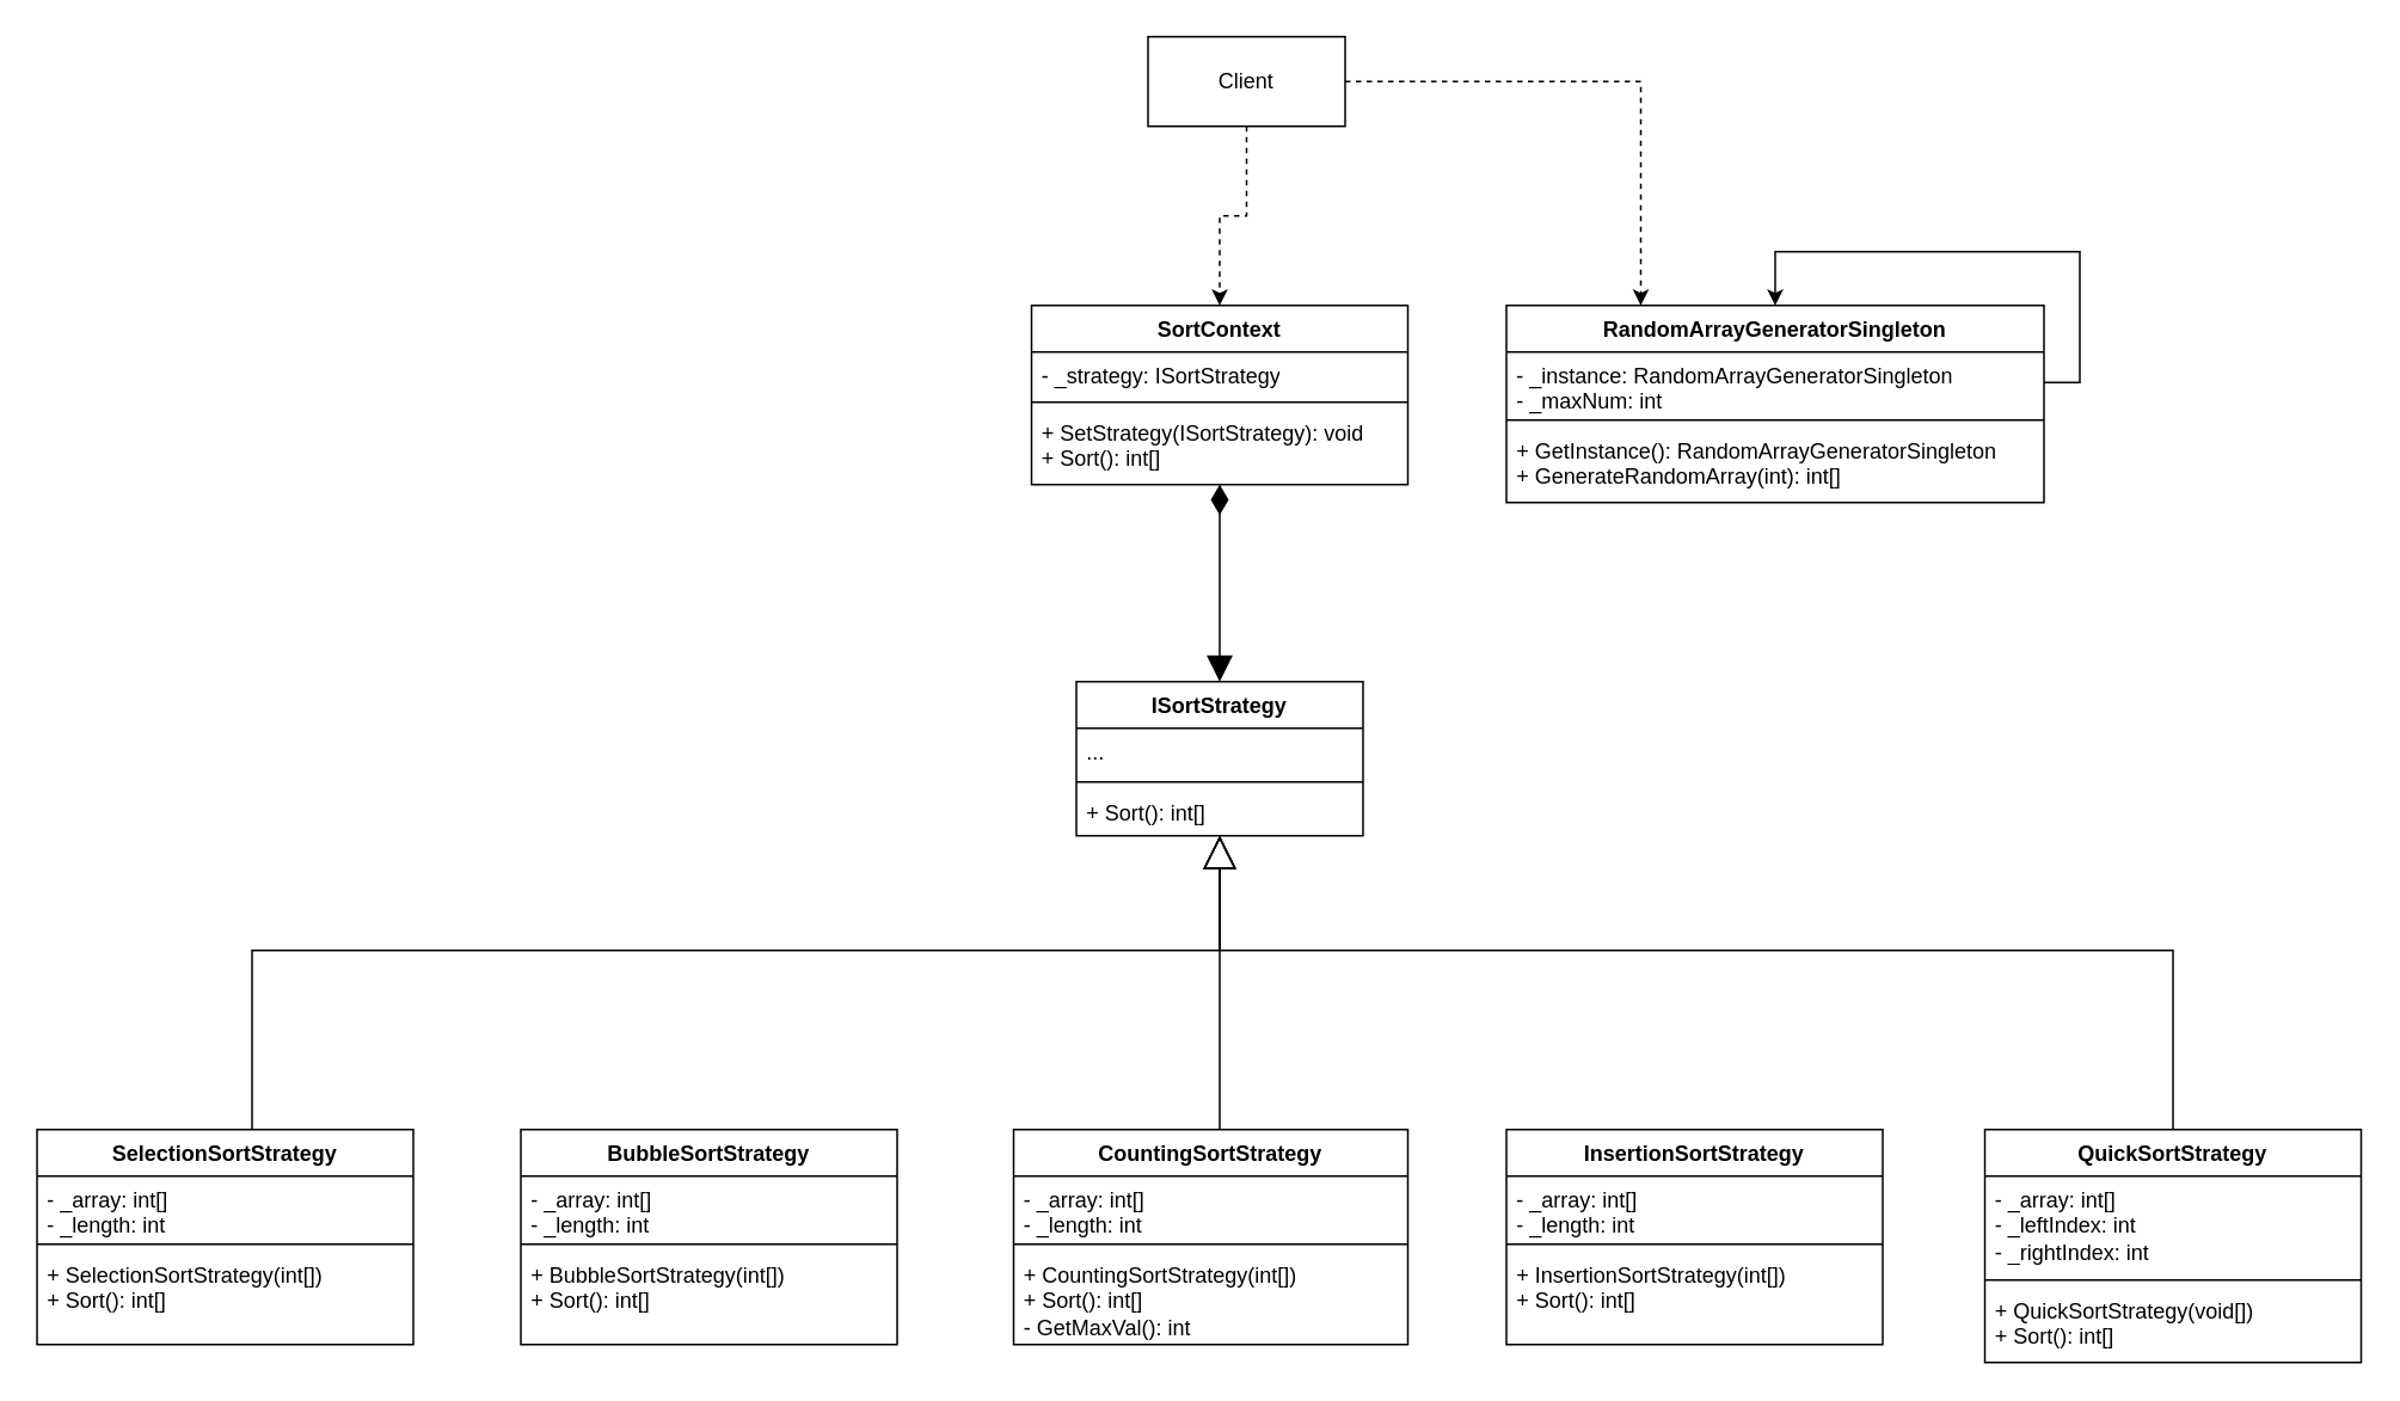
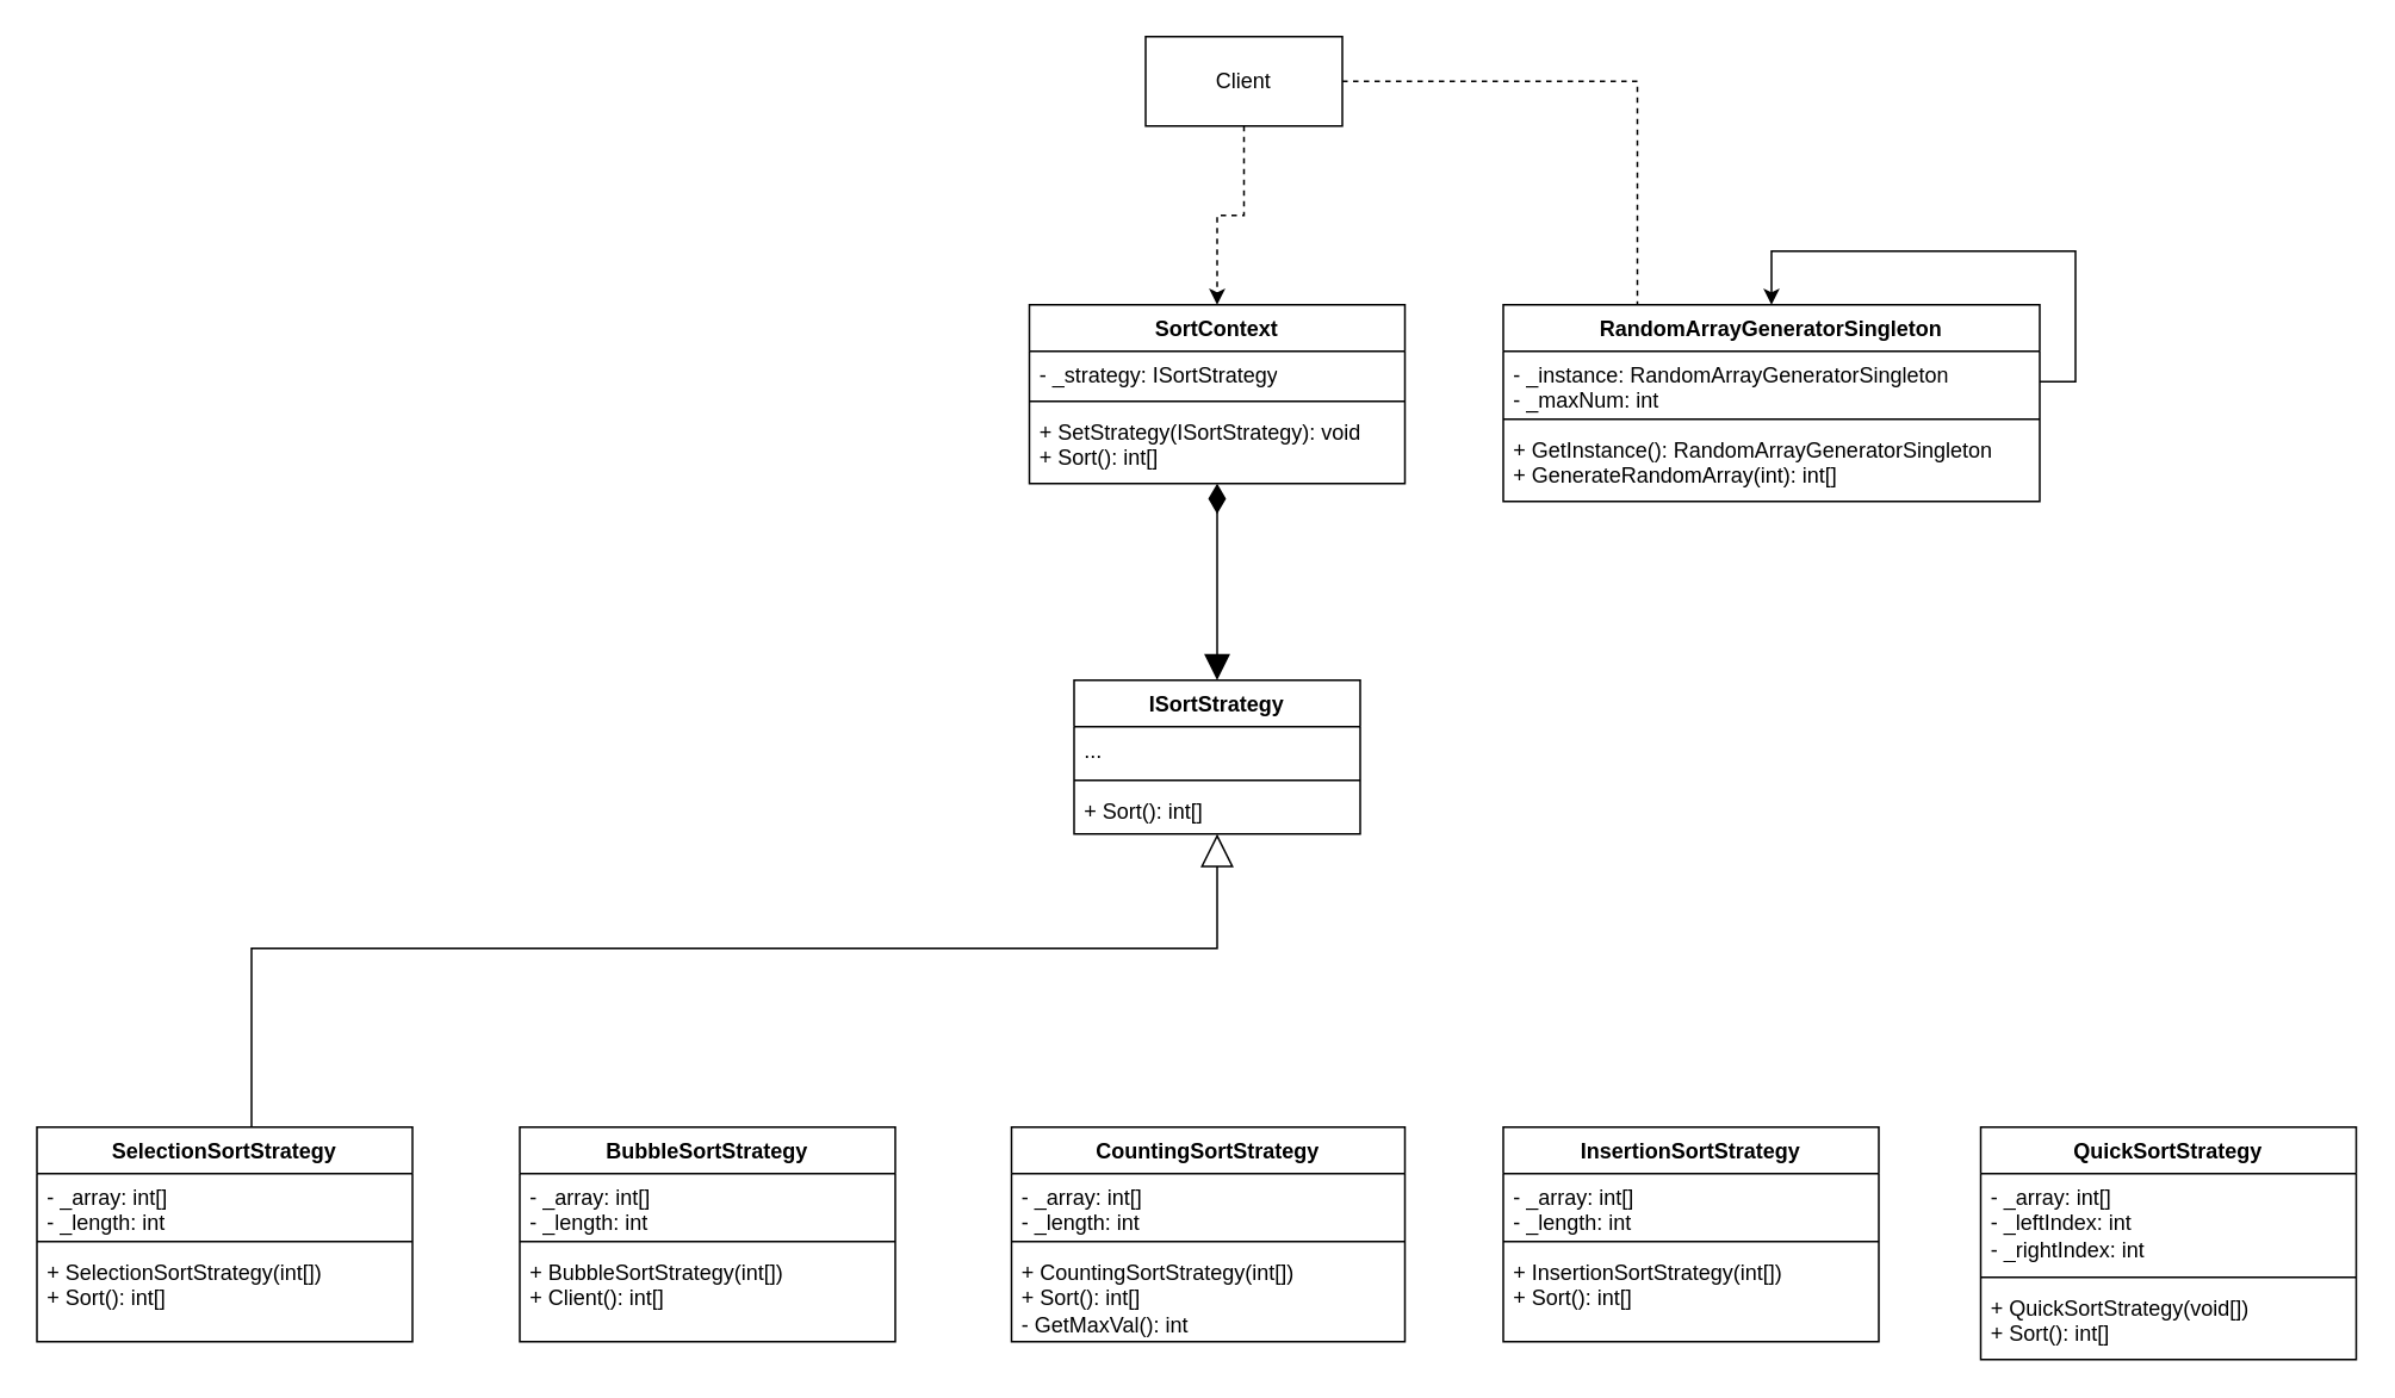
  <mxCell id="0" />
  <mxCell id="1" parent="0" />
  <mxCell id="2" value="BubbleSortStrategy" style="swimlane;fontStyle=1;align=center;verticalAlign=top;childLayout=stackLayout;horizontal=1;startSize=26;horizontalStack=0;resizeParent=1;resizeParentMax=0;resizeLast=0;collapsible=1;marginBottom=0;whiteSpace=wrap;html=1;" vertex="1" parent="1"><mxGeometry x="290" y="630" width="210" height="120" as="geometry" /></mxCell>
  <mxCell id="3" value="&lt;div&gt;-&amp;nbsp;_array:&amp;nbsp;int[]&lt;/div&gt;&lt;div&gt;- _length: int&lt;/div&gt;" style="text;strokeColor=none;fillColor=none;align=left;verticalAlign=top;spacingLeft=4;spacingRight=4;overflow=hidden;rotatable=0;points=[[0,0.5],[1,0.5]];portConstraint=eastwest;whiteSpace=wrap;html=1;" vertex="1" parent="2"><mxGeometry y="26" width="210" height="34" as="geometry" /></mxCell>
  <mxCell id="4" value="" style="line;strokeWidth=1;fillColor=none;align=left;verticalAlign=middle;spacingTop=-1;spacingLeft=3;spacingRight=3;rotatable=0;labelPosition=right;points=[];portConstraint=eastwest;strokeColor=inherit;" vertex="1" parent="2"><mxGeometry y="60" width="210" height="8" as="geometry" /></mxCell>
- <mxCell id="5" value="+ BubbleSortStrategy(int[])&lt;div&gt;+ Sort():&amp;nbsp;int[]&lt;/div&gt;" style="text;strokeColor=none;fillColor=none;align=left;verticalAlign=top;spacingLeft=4;spacingRight=4;overflow=hidden;rotatable=0;points=[[0,0.5],[1,0.5]];portConstraint=eastwest;whiteSpace=wrap;html=1;" vertex="1" parent="2"><mxGeometry y="68" width="210" height="52" as="geometry" /></mxCell>
+ <mxCell id="5" value="+ BubbleSortStrategy(int[])&lt;div&gt;+ Client():&amp;nbsp;int[]&lt;/div&gt;" style="text;strokeColor=none;fillColor=none;align=left;verticalAlign=top;spacingLeft=4;spacingRight=4;overflow=hidden;rotatable=0;points=[[0,0.5],[1,0.5]];portConstraint=eastwest;whiteSpace=wrap;html=1;" vertex="1" parent="2"><mxGeometry y="68" width="210" height="52" as="geometry" /></mxCell>
  <mxCell id="6" value="CountingSortStrategy" style="swimlane;fontStyle=1;align=center;verticalAlign=top;childLayout=stackLayout;horizontal=1;startSize=26;horizontalStack=0;resizeParent=1;resizeParentMax=0;resizeLast=0;collapsible=1;marginBottom=0;whiteSpace=wrap;html=1;" vertex="1" parent="1"><mxGeometry x="565" y="630" width="220" height="120" as="geometry" /></mxCell>
  <mxCell id="7" value="&lt;div&gt;-&amp;nbsp;_array:&amp;nbsp;int[]&lt;/div&gt;&lt;div&gt;- _length: int&lt;/div&gt;" style="text;strokeColor=none;fillColor=none;align=left;verticalAlign=top;spacingLeft=4;spacingRight=4;overflow=hidden;rotatable=0;points=[[0,0.5],[1,0.5]];portConstraint=eastwest;whiteSpace=wrap;html=1;" vertex="1" parent="6"><mxGeometry y="26" width="220" height="34" as="geometry" /></mxCell>
  <mxCell id="8" value="" style="line;strokeWidth=1;fillColor=none;align=left;verticalAlign=middle;spacingTop=-1;spacingLeft=3;spacingRight=3;rotatable=0;labelPosition=right;points=[];portConstraint=eastwest;strokeColor=inherit;" vertex="1" parent="6"><mxGeometry y="60" width="220" height="8" as="geometry" /></mxCell>
  <mxCell id="9" value="+ CountingSortStrategy(int[])&lt;div&gt;+ Sort():&amp;nbsp;int[]&lt;/div&gt;&lt;div&gt;-&amp;nbsp;GetMaxVal(): int&lt;/div&gt;" style="text;strokeColor=none;fillColor=none;align=left;verticalAlign=top;spacingLeft=4;spacingRight=4;overflow=hidden;rotatable=0;points=[[0,0.5],[1,0.5]];portConstraint=eastwest;whiteSpace=wrap;html=1;" vertex="1" parent="6"><mxGeometry y="68" width="220" height="52" as="geometry" /></mxCell>
  <mxCell id="10" value="InsertionSortStrategy" style="swimlane;fontStyle=1;align=center;verticalAlign=top;childLayout=stackLayout;horizontal=1;startSize=26;horizontalStack=0;resizeParent=1;resizeParentMax=0;resizeLast=0;collapsible=1;marginBottom=0;whiteSpace=wrap;html=1;" vertex="1" parent="1"><mxGeometry x="840" y="630" width="210" height="120" as="geometry" /></mxCell>
  <mxCell id="11" value="&lt;div&gt;-&amp;nbsp;_array:&amp;nbsp;int[]&lt;/div&gt;&lt;div&gt;- _length: int&lt;/div&gt;" style="text;strokeColor=none;fillColor=none;align=left;verticalAlign=top;spacingLeft=4;spacingRight=4;overflow=hidden;rotatable=0;points=[[0,0.5],[1,0.5]];portConstraint=eastwest;whiteSpace=wrap;html=1;" vertex="1" parent="10"><mxGeometry y="26" width="210" height="34" as="geometry" /></mxCell>
  <mxCell id="12" value="" style="line;strokeWidth=1;fillColor=none;align=left;verticalAlign=middle;spacingTop=-1;spacingLeft=3;spacingRight=3;rotatable=0;labelPosition=right;points=[];portConstraint=eastwest;strokeColor=inherit;" vertex="1" parent="10"><mxGeometry y="60" width="210" height="8" as="geometry" /></mxCell>
  <mxCell id="13" value="+ InsertionSortStrategy(int[])&lt;div&gt;+ Sort():&amp;nbsp;int[]&lt;/div&gt;" style="text;strokeColor=none;fillColor=none;align=left;verticalAlign=top;spacingLeft=4;spacingRight=4;overflow=hidden;rotatable=0;points=[[0,0.5],[1,0.5]];portConstraint=eastwest;whiteSpace=wrap;html=1;" vertex="1" parent="10"><mxGeometry y="68" width="210" height="52" as="geometry" /></mxCell>
  <mxCell id="14" value="QuickSortStrategy" style="swimlane;fontStyle=1;align=center;verticalAlign=top;childLayout=stackLayout;horizontal=1;startSize=26;horizontalStack=0;resizeParent=1;resizeParentMax=0;resizeLast=0;collapsible=1;marginBottom=0;whiteSpace=wrap;html=1;" vertex="1" parent="1"><mxGeometry x="1107" y="630" width="210" height="130" as="geometry" /></mxCell>
  <mxCell id="15" value="&lt;div&gt;-&amp;nbsp;_array:&amp;nbsp;int[]&lt;/div&gt;&lt;div&gt;- _leftIndex: int&lt;/div&gt;&lt;div&gt;-&amp;nbsp;_rightIndex: int&lt;/div&gt;" style="text;strokeColor=none;fillColor=none;align=left;verticalAlign=top;spacingLeft=4;spacingRight=4;overflow=hidden;rotatable=0;points=[[0,0.5],[1,0.5]];portConstraint=eastwest;whiteSpace=wrap;html=1;" vertex="1" parent="14"><mxGeometry y="26" width="210" height="54" as="geometry" /></mxCell>
  <mxCell id="16" value="" style="line;strokeWidth=1;fillColor=none;align=left;verticalAlign=middle;spacingTop=-1;spacingLeft=3;spacingRight=3;rotatable=0;labelPosition=right;points=[];portConstraint=eastwest;strokeColor=inherit;" vertex="1" parent="14"><mxGeometry y="80" width="210" height="8" as="geometry" /></mxCell>
  <mxCell id="17" value="+ QuickSortStrategy(void[])&lt;div&gt;+ Sort():&amp;nbsp;int[]&lt;/div&gt;" style="text;strokeColor=none;fillColor=none;align=left;verticalAlign=top;spacingLeft=4;spacingRight=4;overflow=hidden;rotatable=0;points=[[0,0.5],[1,0.5]];portConstraint=eastwest;whiteSpace=wrap;html=1;" vertex="1" parent="14"><mxGeometry y="88" width="210" height="42" as="geometry" /></mxCell>
  <mxCell id="18" value="SelectionSortStrategy" style="swimlane;fontStyle=1;align=center;verticalAlign=top;childLayout=stackLayout;horizontal=1;startSize=26;horizontalStack=0;resizeParent=1;resizeParentMax=0;resizeLast=0;collapsible=1;marginBottom=0;whiteSpace=wrap;html=1;" vertex="1" parent="1"><mxGeometry x="20" y="630" width="210" height="120" as="geometry" /></mxCell>
  <mxCell id="19" value="&lt;div&gt;-&amp;nbsp;_array:&amp;nbsp;int[]&lt;/div&gt;&lt;div&gt;- _length: int&lt;/div&gt;" style="text;strokeColor=none;fillColor=none;align=left;verticalAlign=top;spacingLeft=4;spacingRight=4;overflow=hidden;rotatable=0;points=[[0,0.5],[1,0.5]];portConstraint=eastwest;whiteSpace=wrap;html=1;" vertex="1" parent="18"><mxGeometry y="26" width="210" height="34" as="geometry" /></mxCell>
  <mxCell id="20" value="" style="line;strokeWidth=1;fillColor=none;align=left;verticalAlign=middle;spacingTop=-1;spacingLeft=3;spacingRight=3;rotatable=0;labelPosition=right;points=[];portConstraint=eastwest;strokeColor=inherit;" vertex="1" parent="18"><mxGeometry y="60" width="210" height="8" as="geometry" /></mxCell>
  <mxCell id="21" value="+ SelectionSortStrategy(int[])&lt;div&gt;+ Sort():&amp;nbsp;int[]&lt;/div&gt;" style="text;strokeColor=none;fillColor=none;align=left;verticalAlign=top;spacingLeft=4;spacingRight=4;overflow=hidden;rotatable=0;points=[[0,0.5],[1,0.5]];portConstraint=eastwest;whiteSpace=wrap;html=1;" vertex="1" parent="18"><mxGeometry y="68" width="210" height="52" as="geometry" /></mxCell>
  <mxCell id="22" value="ISortStrategy" style="swimlane;fontStyle=1;align=center;verticalAlign=top;childLayout=stackLayout;horizontal=1;startSize=26;horizontalStack=0;resizeParent=1;resizeParentMax=0;resizeLast=0;collapsible=1;marginBottom=0;whiteSpace=wrap;html=1;" vertex="1" parent="1"><mxGeometry x="600" y="380" width="160" height="86" as="geometry" /></mxCell>
  <mxCell id="23" value="..." style="text;strokeColor=none;fillColor=none;align=left;verticalAlign=top;spacingLeft=4;spacingRight=4;overflow=hidden;rotatable=0;points=[[0,0.5],[1,0.5]];portConstraint=eastwest;whiteSpace=wrap;html=1;" vertex="1" parent="22"><mxGeometry y="26" width="160" height="26" as="geometry" /></mxCell>
  <mxCell id="24" value="" style="line;strokeWidth=1;fillColor=none;align=left;verticalAlign=middle;spacingTop=-1;spacingLeft=3;spacingRight=3;rotatable=0;labelPosition=right;points=[];portConstraint=eastwest;strokeColor=inherit;" vertex="1" parent="22"><mxGeometry y="52" width="160" height="8" as="geometry" /></mxCell>
  <mxCell id="25" value="+ Sort(): int[]" style="text;strokeColor=none;fillColor=none;align=left;verticalAlign=top;spacingLeft=4;spacingRight=4;overflow=hidden;rotatable=0;points=[[0,0.5],[1,0.5]];portConstraint=eastwest;whiteSpace=wrap;html=1;" vertex="1" parent="22"><mxGeometry y="60" width="160" height="26" as="geometry" /></mxCell>
  <mxCell id="26" value="RandomArrayGeneratorSingleton" style="swimlane;fontStyle=1;align=center;verticalAlign=top;childLayout=stackLayout;horizontal=1;startSize=26;horizontalStack=0;resizeParent=1;resizeParentMax=0;resizeLast=0;collapsible=1;marginBottom=0;whiteSpace=wrap;html=1;" vertex="1" parent="1"><mxGeometry x="840" y="170" width="300" height="110" as="geometry" /></mxCell>
  <mxCell id="27" style="edgeStyle=orthogonalEdgeStyle;rounded=0;orthogonalLoop=1;jettySize=auto;html=1;exitX=1;exitY=0.5;exitDx=0;exitDy=0;entryX=0.5;entryY=0;entryDx=0;entryDy=0;" edge="1" parent="26" source="28" target="26"><mxGeometry relative="1" as="geometry"><Array as="points"><mxPoint x="320" y="43" /><mxPoint x="320" y="-30" /><mxPoint x="150" y="-30" /></Array></mxGeometry></mxCell>
  <mxCell id="28" value="&lt;div&gt;-&amp;nbsp;_instance:&amp;nbsp;RandomArrayGeneratorSingleton&lt;/div&gt;&lt;div&gt;-&amp;nbsp;_maxNum: int&lt;/div&gt;" style="text;strokeColor=none;fillColor=none;align=left;verticalAlign=top;spacingLeft=4;spacingRight=4;overflow=hidden;rotatable=0;points=[[0,0.5],[1,0.5]];portConstraint=eastwest;whiteSpace=wrap;html=1;" vertex="1" parent="26"><mxGeometry y="26" width="300" height="34" as="geometry" /></mxCell>
  <mxCell id="29" value="" style="line;strokeWidth=1;fillColor=none;align=left;verticalAlign=middle;spacingTop=-1;spacingLeft=3;spacingRight=3;rotatable=0;labelPosition=right;points=[];portConstraint=eastwest;strokeColor=inherit;" vertex="1" parent="26"><mxGeometry y="60" width="300" height="8" as="geometry" /></mxCell>
  <mxCell id="30" value="+ GetInstance():&amp;nbsp;RandomArrayGeneratorSingleton&amp;nbsp;&lt;div&gt;+ GenerateRandomArray(int):&amp;nbsp;int[]&lt;/div&gt;" style="text;strokeColor=none;fillColor=none;align=left;verticalAlign=top;spacingLeft=4;spacingRight=4;overflow=hidden;rotatable=0;points=[[0,0.5],[1,0.5]];portConstraint=eastwest;whiteSpace=wrap;html=1;" vertex="1" parent="26"><mxGeometry y="68" width="300" height="42" as="geometry" /></mxCell>
  <mxCell id="31" value="SortContext" style="swimlane;fontStyle=1;align=center;verticalAlign=top;childLayout=stackLayout;horizontal=1;startSize=26;horizontalStack=0;resizeParent=1;resizeParentMax=0;resizeLast=0;collapsible=1;marginBottom=0;whiteSpace=wrap;html=1;" vertex="1" parent="1"><mxGeometry x="575" y="170" width="210" height="100" as="geometry" /></mxCell>
  <mxCell id="32" value="&lt;div&gt;-&amp;nbsp;_strategy:&amp;nbsp;ISortStrategy&lt;/div&gt;" style="text;strokeColor=none;fillColor=none;align=left;verticalAlign=top;spacingLeft=4;spacingRight=4;overflow=hidden;rotatable=0;points=[[0,0.5],[1,0.5]];portConstraint=eastwest;whiteSpace=wrap;html=1;" vertex="1" parent="31"><mxGeometry y="26" width="210" height="24" as="geometry" /></mxCell>
  <mxCell id="33" value="" style="line;strokeWidth=1;fillColor=none;align=left;verticalAlign=middle;spacingTop=-1;spacingLeft=3;spacingRight=3;rotatable=0;labelPosition=right;points=[];portConstraint=eastwest;strokeColor=inherit;" vertex="1" parent="31"><mxGeometry y="50" width="210" height="8" as="geometry" /></mxCell>
  <mxCell id="34" value="+ SetStrategy(ISortStrategy): void&lt;div&gt;+ Sort():&amp;nbsp;int[]&lt;/div&gt;" style="text;strokeColor=none;fillColor=none;align=left;verticalAlign=top;spacingLeft=4;spacingRight=4;overflow=hidden;rotatable=0;points=[[0,0.5],[1,0.5]];portConstraint=eastwest;whiteSpace=wrap;html=1;" vertex="1" parent="31"><mxGeometry y="58" width="210" height="42" as="geometry" /></mxCell>
  <mxCell id="35" value="" style="endArrow=block;html=1;endSize=12;startArrow=diamondThin;startSize=14;startFill=1;edgeStyle=orthogonalEdgeStyle;align=left;verticalAlign=bottom;rounded=0;" edge="1" parent="1" source="31" target="22"><mxGeometry x="-1" y="3" relative="1" as="geometry"><mxPoint x="534" y="450" as="sourcePoint" /><mxPoint x="694" y="450" as="targetPoint" /></mxGeometry></mxCell>
  <mxCell id="36" value="" style="endArrow=block;endSize=16;endFill=0;html=1;rounded=0;edgeStyle=orthogonalEdgeStyle;" edge="1" parent="1" source="18" target="22"><mxGeometry x="-0.25" y="90" width="160" relative="1" as="geometry"><mxPoint x="300" y="510" as="sourcePoint" /><mxPoint x="460" y="510" as="targetPoint" /><Array as="points"><mxPoint x="140" y="530" /><mxPoint x="680" y="530" /></Array><mxPoint as="offset" /></mxGeometry></mxCell>
- <mxCell id="37" value="" style="endArrow=block;endSize=16;endFill=0;html=1;rounded=0;edgeStyle=orthogonalEdgeStyle;" edge="1" parent="1" source="6" target="22"><mxGeometry width="160" relative="1" as="geometry"><mxPoint x="760" y="510" as="sourcePoint" /><mxPoint x="920" y="510" as="targetPoint" /><Array as="points"><mxPoint x="680" y="590" /><mxPoint x="680" y="590" /></Array></mxGeometry></mxCell>
- <mxCell id="38" value="" style="endArrow=block;endSize=16;endFill=0;html=1;rounded=0;edgeStyle=orthogonalEdgeStyle;" edge="1" parent="1" source="14" target="22"><mxGeometry width="160" relative="1" as="geometry"><mxPoint x="940" y="480" as="sourcePoint" /><mxPoint x="1100" y="480" as="targetPoint" /><Array as="points"><mxPoint x="1212" y="530" /><mxPoint x="680" y="530" /></Array></mxGeometry></mxCell>
  <mxCell id="39" style="edgeStyle=orthogonalEdgeStyle;rounded=0;orthogonalLoop=1;jettySize=auto;html=1;dashed=1;" edge="1" parent="1" source="41" target="31"><mxGeometry relative="1" as="geometry" /></mxCell>
- <mxCell id="40" style="edgeStyle=orthogonalEdgeStyle;rounded=0;orthogonalLoop=1;jettySize=auto;html=1;entryX=0.25;entryY=0;entryDx=0;entryDy=0;dashed=1;" edge="1" parent="1" source="41" target="26"><mxGeometry relative="1" as="geometry" /></mxCell>
+ <mxCell id="40" style="edgeStyle=orthogonalEdgeStyle;rounded=0;orthogonalLoop=1;jettySize=auto;html=1;entryX=0.25;entryY=0;entryDx=0;entryDy=0;dashed=1;endArrow=none;" edge="1" parent="1" source="41" target="26"><mxGeometry relative="1" as="geometry" /></mxCell>
  <mxCell id="41" value="Client" style="html=1;whiteSpace=wrap;" vertex="1" parent="1"><mxGeometry x="640" y="20" width="110" height="50" as="geometry" /></mxCell>
